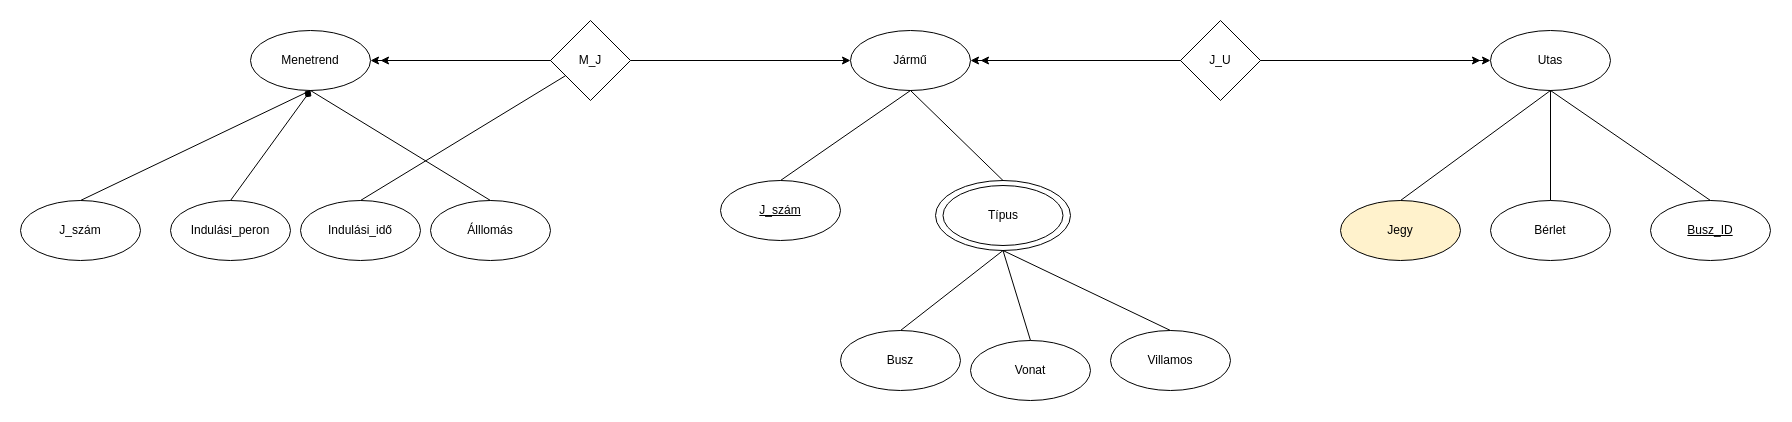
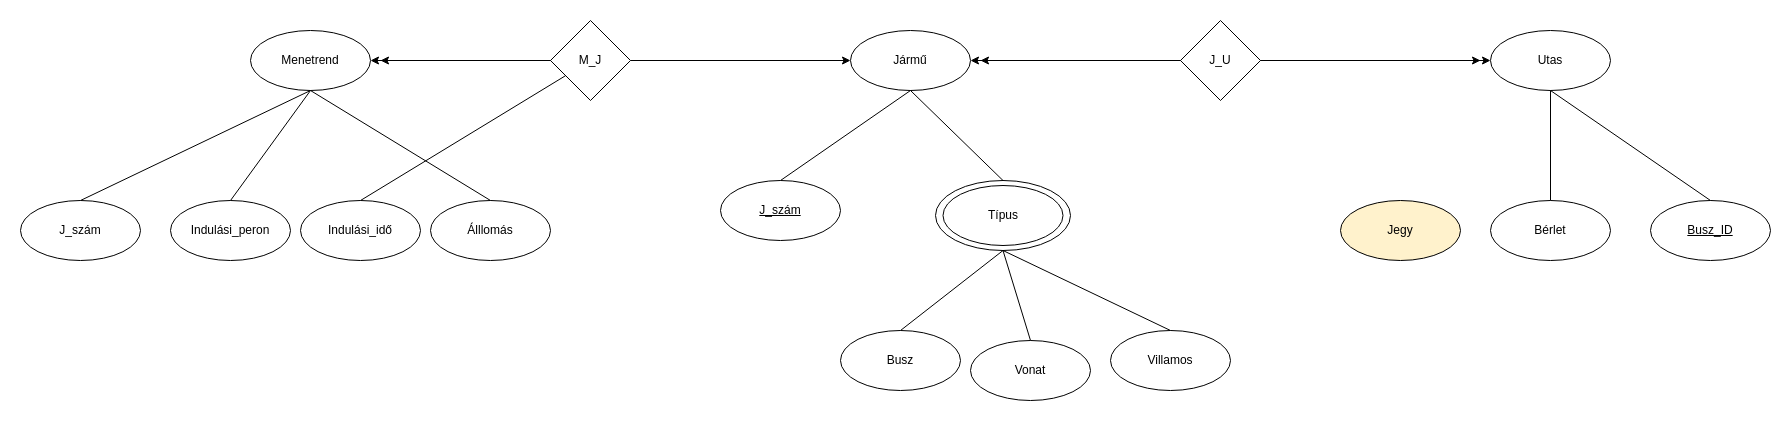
  <mxCell id="0" />
  <mxCell id="1" parent="0" />
  <mxCell id="2" value="J_U" style="rhombus;whiteSpace=wrap;html=1;" vertex="1" parent="1"><mxGeometry x="1180" y="20" width="80" height="80" as="geometry" /></mxCell>
  <mxCell id="3" value="Jármű" style="ellipse;whiteSpace=wrap;html=1;" vertex="1" parent="1"><mxGeometry x="850" y="30" width="120" height="60" as="geometry" /></mxCell>
  <mxCell id="4" value="Utas" style="ellipse;whiteSpace=wrap;html=1;" vertex="1" parent="1"><mxGeometry x="1490" y="30" width="120" height="60" as="geometry" /></mxCell>
  <mxCell id="5" value="" style="endArrow=classic;html=1;rounded=0;entryX=1;entryY=0.5;entryDx=0;entryDy=0;exitX=0;exitY=0.5;exitDx=0;exitDy=0;" edge="1" parent="1" source="2" target="3"><mxGeometry width="50" height="50" relative="1" as="geometry"><mxPoint x="1220" y="240" as="sourcePoint" /><mxPoint x="1270" y="190" as="targetPoint" /></mxGeometry></mxCell>
  <mxCell id="6" value="" style="endArrow=classic;html=1;rounded=0;exitX=1;exitY=0.5;exitDx=0;exitDy=0;" edge="1" parent="1" source="2"><mxGeometry width="50" height="50" relative="1" as="geometry"><mxPoint x="1300" y="150" as="sourcePoint" /><mxPoint x="1480" y="60" as="targetPoint" /></mxGeometry></mxCell>
  <mxCell id="7" value="" style="endArrow=classic;html=1;rounded=0;entryX=0;entryY=0.5;entryDx=0;entryDy=0;exitX=1;exitY=0.5;exitDx=0;exitDy=0;" edge="1" parent="1" source="2" target="4"><mxGeometry width="50" height="50" relative="1" as="geometry"><mxPoint x="1220" y="240" as="sourcePoint" /><mxPoint x="1270" y="190" as="targetPoint" /></mxGeometry></mxCell>
  <mxCell id="8" value="&lt;u&gt;J_szám&lt;/u&gt;" style="ellipse;whiteSpace=wrap;html=1;" vertex="1" parent="1"><mxGeometry x="720" y="180" width="120" height="60" as="geometry" /></mxCell>
  <mxCell id="9" value="Típus" style="ellipse;whiteSpace=wrap;html=1;" vertex="1" parent="1"><mxGeometry x="935" y="180" width="135" height="70" as="geometry" /></mxCell>
  <mxCell id="10" value="" style="endArrow=none;html=1;rounded=0;entryX=0.5;entryY=1;entryDx=0;entryDy=0;exitX=0.5;exitY=0;exitDx=0;exitDy=0;" edge="1" parent="1" source="9" target="3"><mxGeometry width="50" height="50" relative="1" as="geometry"><mxPoint x="1220" y="240" as="sourcePoint" /><mxPoint x="1270" y="190" as="targetPoint" /></mxGeometry></mxCell>
  <mxCell id="11" value="" style="endArrow=none;html=1;rounded=0;entryX=0.5;entryY=1;entryDx=0;entryDy=0;exitX=0.5;exitY=0;exitDx=0;exitDy=0;" edge="1" parent="1" source="8" target="3"><mxGeometry width="50" height="50" relative="1" as="geometry"><mxPoint x="1220" y="240" as="sourcePoint" /><mxPoint x="1270" y="190" as="targetPoint" /></mxGeometry></mxCell>
  <mxCell id="12" value="Jegy" style="ellipse;whiteSpace=wrap;html=1;fillColor=#fff2cc;" vertex="1" parent="1"><mxGeometry x="1340" y="200" width="120" height="60" as="geometry" /></mxCell>
  <mxCell id="13" value="Bérlet" style="ellipse;whiteSpace=wrap;html=1;" vertex="1" parent="1"><mxGeometry x="1490" y="200" width="120" height="60" as="geometry" /></mxCell>
  <mxCell id="14" value="" style="endArrow=none;html=1;rounded=0;entryX=0.5;entryY=1;entryDx=0;entryDy=0;exitX=0.5;exitY=0;exitDx=0;exitDy=0;" edge="1" parent="1" source="13" target="4"><mxGeometry width="50" height="50" relative="1" as="geometry"><mxPoint x="1220" y="240" as="sourcePoint" /><mxPoint x="1270" y="190" as="targetPoint" /></mxGeometry></mxCell>
- <mxCell id="15" value="" style="endArrow=none;html=1;rounded=0;entryX=0.5;entryY=1;entryDx=0;entryDy=0;exitX=0.5;exitY=0;exitDx=0;exitDy=0;" edge="1" parent="1" source="12" target="4"><mxGeometry width="50" height="50" relative="1" as="geometry"><mxPoint x="1220" y="240" as="sourcePoint" /><mxPoint x="1270" y="190" as="targetPoint" /></mxGeometry></mxCell>
  <mxCell id="16" value="&lt;u&gt;Busz_ID&lt;/u&gt;" style="ellipse;whiteSpace=wrap;html=1;" vertex="1" parent="1"><mxGeometry x="1650" y="200" width="120" height="60" as="geometry" /></mxCell>
  <mxCell id="17" value="" style="endArrow=none;html=1;rounded=0;entryX=0.5;entryY=1;entryDx=0;entryDy=0;exitX=0.5;exitY=0;exitDx=0;exitDy=0;" edge="1" parent="1" source="16" target="4"><mxGeometry width="50" height="50" relative="1" as="geometry"><mxPoint x="1220" y="240" as="sourcePoint" /><mxPoint x="1270" y="190" as="targetPoint" /></mxGeometry></mxCell>
  <mxCell id="18" value="Menetrend" style="ellipse;whiteSpace=wrap;html=1;" vertex="1" parent="1"><mxGeometry x="250" y="30" width="120" height="60" as="geometry" /></mxCell>
  <mxCell id="19" value="M_J" style="rhombus;whiteSpace=wrap;html=1;" vertex="1" parent="1"><mxGeometry x="550" y="20" width="80" height="80" as="geometry" /></mxCell>
  <mxCell id="20" value="" style="endArrow=classic;html=1;rounded=0;entryX=1;entryY=0.5;entryDx=0;entryDy=0;exitX=0;exitY=0.5;exitDx=0;exitDy=0;" edge="1" parent="1" source="19" target="18"><mxGeometry width="50" height="50" relative="1" as="geometry"><mxPoint x="830" y="240" as="sourcePoint" /><mxPoint x="880" y="190" as="targetPoint" /></mxGeometry></mxCell>
  <mxCell id="21" value="" style="endArrow=classic;html=1;rounded=0;entryX=0;entryY=0.5;entryDx=0;entryDy=0;exitX=1;exitY=0.5;exitDx=0;exitDy=0;" edge="1" parent="1" source="19" target="3"><mxGeometry width="50" height="50" relative="1" as="geometry"><mxPoint x="830" y="240" as="sourcePoint" /><mxPoint x="880" y="190" as="targetPoint" /></mxGeometry></mxCell>
  <mxCell id="22" value="" style="endArrow=classic;html=1;rounded=0;" edge="1" parent="1" source="19"><mxGeometry width="50" height="50" relative="1" as="geometry"><mxPoint x="830" y="240" as="sourcePoint" /><mxPoint x="380" y="60" as="targetPoint" /></mxGeometry></mxCell>
  <mxCell id="23" value="Indulási_peron" style="ellipse;whiteSpace=wrap;html=1;" vertex="1" parent="1"><mxGeometry x="170" y="200" width="120" height="60" as="geometry" /></mxCell>
  <mxCell id="24" value="Álllomás" style="ellipse;whiteSpace=wrap;html=1;" vertex="1" parent="1"><mxGeometry x="430" y="200" width="120" height="60" as="geometry" /></mxCell>
  <mxCell id="25" value="Indulási_idő" style="ellipse;whiteSpace=wrap;html=1;" vertex="1" parent="1"><mxGeometry x="300" y="200" width="120" height="60" as="geometry" /></mxCell>
  <mxCell id="26" value="" style="endArrow=none;html=1;rounded=0;entryX=0.5;entryY=1;entryDx=0;entryDy=0;exitX=0.5;exitY=0;exitDx=0;exitDy=0;" edge="1" parent="1" source="24" target="18"><mxGeometry width="50" height="50" relative="1" as="geometry"><mxPoint x="580" y="270" as="sourcePoint" /><mxPoint x="630" y="220" as="targetPoint" /></mxGeometry></mxCell>
  <mxCell id="27" value="" style="endArrow=none;html=1;rounded=0;exitX=0.5;exitY=0;exitDx=0;exitDy=0;" edge="1" parent="1" source="25" target="19"><mxGeometry width="50" height="50" relative="1" as="geometry"><mxPoint x="580" y="270" as="sourcePoint" /><mxPoint x="630" y="220" as="targetPoint" /></mxGeometry></mxCell>
- <mxCell id="28" value="" style="endArrow=diamond;html=1;rounded=0;entryX=0.5;entryY=1;entryDx=0;entryDy=0;exitX=0.5;exitY=0;exitDx=0;exitDy=0;" edge="1" parent="1" source="23" target="18"><mxGeometry width="50" height="50" relative="1" as="geometry"><mxPoint x="580" y="270" as="sourcePoint" /><mxPoint x="630" y="220" as="targetPoint" /></mxGeometry></mxCell>
+ <mxCell id="28" value="" style="endArrow=none;html=1;rounded=0;entryX=0.5;entryY=1;entryDx=0;entryDy=0;exitX=0.5;exitY=0;exitDx=0;exitDy=0;" edge="1" parent="1" source="23" target="18"><mxGeometry width="50" height="50" relative="1" as="geometry"><mxPoint x="580" y="270" as="sourcePoint" /><mxPoint x="630" y="220" as="targetPoint" /></mxGeometry></mxCell>
  <mxCell id="29" value="J_szám" style="ellipse;whiteSpace=wrap;html=1;" vertex="1" parent="1"><mxGeometry x="20" y="200" width="120" height="60" as="geometry" /></mxCell>
  <mxCell id="30" value="" style="endArrow=none;html=1;rounded=0;entryX=0.5;entryY=1;entryDx=0;entryDy=0;exitX=0.5;exitY=0;exitDx=0;exitDy=0;" edge="1" parent="1" source="29" target="18"><mxGeometry width="50" height="50" relative="1" as="geometry"><mxPoint x="580" y="270" as="sourcePoint" /><mxPoint x="630" y="220" as="targetPoint" /></mxGeometry></mxCell>
  <mxCell id="31" value="Típus" style="ellipse;whiteSpace=wrap;html=1;" vertex="1" parent="1"><mxGeometry x="942.5" y="185" width="120" height="60" as="geometry" /></mxCell>
  <mxCell id="32" value="Busz" style="ellipse;whiteSpace=wrap;html=1;" vertex="1" parent="1"><mxGeometry x="840" y="330" width="120" height="60" as="geometry" /></mxCell>
  <mxCell id="33" value="Vonat" style="ellipse;whiteSpace=wrap;html=1;" vertex="1" parent="1"><mxGeometry x="970" y="340" width="120" height="60" as="geometry" /></mxCell>
  <mxCell id="34" value="Villamos" style="ellipse;whiteSpace=wrap;html=1;" vertex="1" parent="1"><mxGeometry x="1110" y="330" width="120" height="60" as="geometry" /></mxCell>
  <mxCell id="35" value="" style="endArrow=none;html=1;rounded=0;entryX=0.5;entryY=1;entryDx=0;entryDy=0;exitX=0.5;exitY=0;exitDx=0;exitDy=0;" edge="1" parent="1" source="32" target="9"><mxGeometry width="50" height="50" relative="1" as="geometry"><mxPoint x="540" y="240" as="sourcePoint" /><mxPoint x="590" y="190" as="targetPoint" /></mxGeometry></mxCell>
  <mxCell id="36" value="" style="endArrow=none;html=1;rounded=0;entryX=0.5;entryY=1;entryDx=0;entryDy=0;exitX=0.5;exitY=0;exitDx=0;exitDy=0;" edge="1" parent="1" source="34" target="9"><mxGeometry width="50" height="50" relative="1" as="geometry"><mxPoint x="540" y="240" as="sourcePoint" /><mxPoint x="590" y="190" as="targetPoint" /></mxGeometry></mxCell>
  <mxCell id="37" value="" style="endArrow=none;html=1;rounded=0;entryX=0.5;entryY=1;entryDx=0;entryDy=0;exitX=0.5;exitY=0;exitDx=0;exitDy=0;" edge="1" parent="1" source="33" target="9"><mxGeometry width="50" height="50" relative="1" as="geometry"><mxPoint x="540" y="240" as="sourcePoint" /><mxPoint x="590" y="190" as="targetPoint" /></mxGeometry></mxCell>
  <mxCell id="38" value="" style="endArrow=classic;html=1;rounded=0;exitX=0;exitY=0.5;exitDx=0;exitDy=0;" edge="1" parent="1" source="2"><mxGeometry width="50" height="50" relative="1" as="geometry"><mxPoint x="1100" y="230" as="sourcePoint" /><mxPoint x="980" y="60" as="targetPoint" /></mxGeometry></mxCell>
